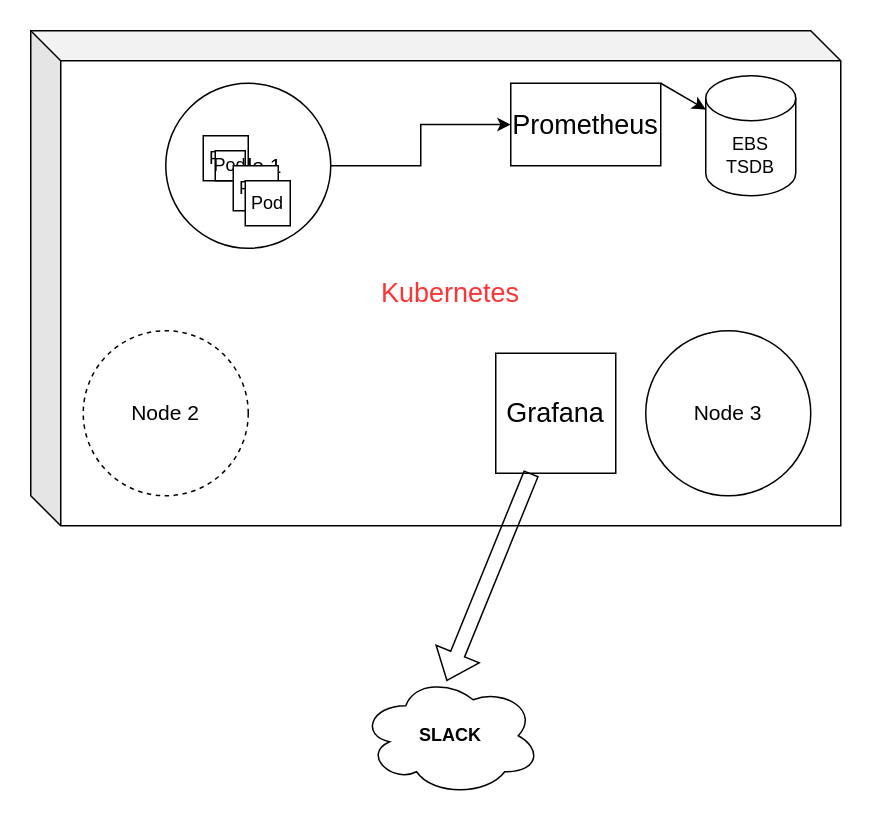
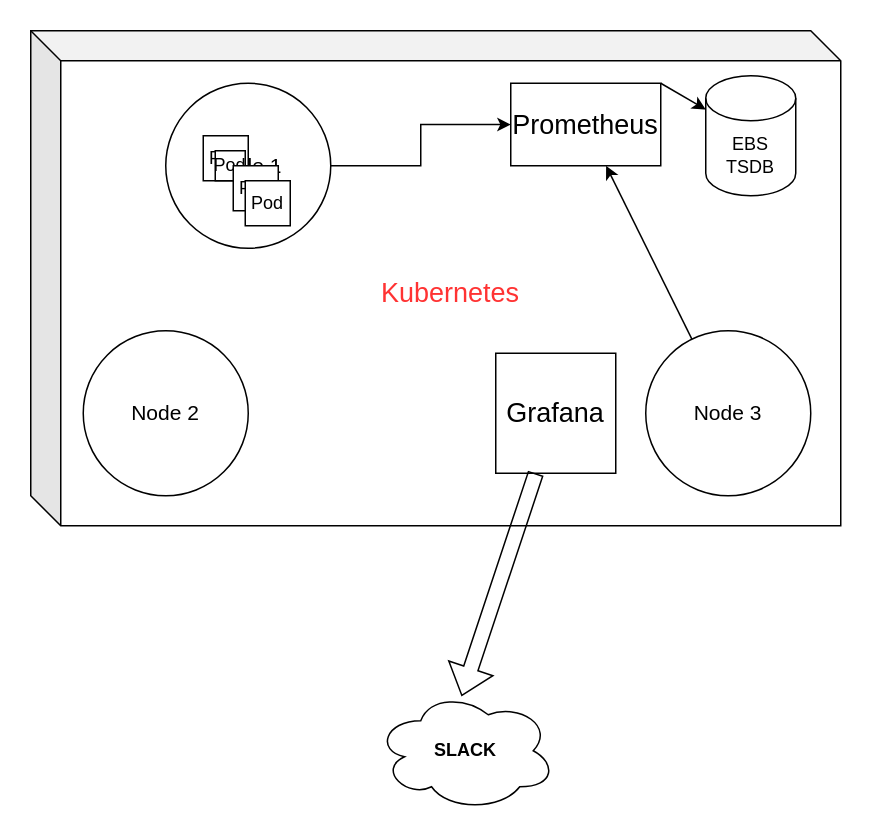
  <mxCell id="0" />
  <mxCell id="1" parent="0" />
  <mxCell id="2" value="&lt;font style=&quot;font-size: 18px; color: rgb(255, 51, 51);&quot;&gt;Kubernetes&lt;/font&gt;" style="shape=cube;whiteSpace=wrap;html=1;boundedLbl=1;backgroundOutline=1;darkOpacity=0.05;darkOpacity2=0.1;" vertex="1" parent="1"><mxGeometry x="20" y="20" width="540" height="330" as="geometry" /></mxCell>
  <mxCell id="3" value="&lt;font style=&quot;font-size: 18px;&quot;&gt;Prometheus&lt;/font&gt;" style="rounded=0;whiteSpace=wrap;html=1;" parent="1" vertex="1"><mxGeometry x="340" y="55" width="100" height="55" as="geometry" /></mxCell>
  <mxCell id="4" value="&lt;div&gt;EBS&lt;/div&gt;&lt;div&gt;TSDB&lt;/div&gt;" style="shape=cylinder3;whiteSpace=wrap;html=1;boundedLbl=1;backgroundOutline=1;size=15;" parent="1" vertex="1"><mxGeometry x="470" y="50" width="60" height="80" as="geometry" /></mxCell>
  <mxCell id="5" value="" style="endArrow=classic;html=1;rounded=0;exitX=1;exitY=0;exitDx=0;exitDy=0;" parent="1" source="3" target="4" edge="1"><mxGeometry width="50" height="50" relative="1" as="geometry"><mxPoint x="470" y="80" as="sourcePoint" /><mxPoint x="360" y="113" as="targetPoint" /></mxGeometry></mxCell>
- <mxCell id="6" value="&lt;font style=&quot;font-size: 14px;&quot;&gt;Node 2&lt;/font&gt;" style="ellipse;whiteSpace=wrap;html=1;aspect=fixed;dashed=1;" vertex="1" parent="1"><mxGeometry x="55" y="220" width="110" height="110" as="geometry" /></mxCell>
+ <mxCell id="6" value="&lt;font style=&quot;font-size: 14px;&quot;&gt;Node 2&lt;/font&gt;" style="ellipse;whiteSpace=wrap;html=1;aspect=fixed;" vertex="1" parent="1"><mxGeometry x="55" y="220" width="110" height="110" as="geometry" /></mxCell>
  <mxCell id="7" value="&lt;font style=&quot;font-size: 14px;&quot;&gt;Node 3&lt;/font&gt;" style="ellipse;whiteSpace=wrap;html=1;aspect=fixed;" vertex="1" parent="1"><mxGeometry x="430" y="220" width="110" height="110" as="geometry" /></mxCell>
  <mxCell id="8" value="" style="edgeStyle=orthogonalEdgeStyle;rounded=0;orthogonalLoop=1;jettySize=auto;html=1;" edge="1" parent="1" source="9" target="3"><mxGeometry relative="1" as="geometry" /></mxCell>
  <mxCell id="9" value="&lt;font style=&quot;font-size: 14px;&quot;&gt;Node 1&lt;/font&gt;" style="ellipse;whiteSpace=wrap;html=1;aspect=fixed;" vertex="1" parent="1"><mxGeometry x="110" y="55" width="110" height="110" as="geometry" /></mxCell>
  <mxCell id="10" value="Pod" style="whiteSpace=wrap;html=1;aspect=fixed;" vertex="1" parent="1"><mxGeometry x="135" y="90" width="30" height="30" as="geometry" /></mxCell>
  <mxCell id="11" value="Pod" style="whiteSpace=wrap;html=1;aspect=fixed;" vertex="1" parent="1"><mxGeometry x="143" y="100" width="20" height="20" as="geometry" /></mxCell>
  <mxCell id="12" value="Pod" style="whiteSpace=wrap;html=1;aspect=fixed;" vertex="1" parent="1"><mxGeometry x="155" y="110" width="30" height="30" as="geometry" /></mxCell>
  <mxCell id="13" value="Pod" style="whiteSpace=wrap;html=1;aspect=fixed;" vertex="1" parent="1"><mxGeometry x="163" y="120" width="30" height="30" as="geometry" /></mxCell>
+ <mxCell id="14" value="" style="endArrow=classic;html=1;rounded=0;" edge="1" parent="1" source="7" target="3"><mxGeometry width="50" height="50" relative="1" as="geometry"><mxPoint x="370" y="140" as="sourcePoint" /><mxPoint x="420" y="90" as="targetPoint" /></mxGeometry></mxCell>
  <mxCell id="15" value="&lt;font style=&quot;font-size: 18px;&quot;&gt;Grafana&lt;/font&gt;" style="whiteSpace=wrap;html=1;aspect=fixed;" vertex="1" parent="1"><mxGeometry x="330" y="235" width="80" height="80" as="geometry" /></mxCell>
- <mxCell id="16" value="&lt;b&gt;SLACK&lt;/b&gt;" style="ellipse;shape=cloud;whiteSpace=wrap;html=1;" vertex="1" parent="1"><mxGeometry x="240" y="450" width="120" height="80" as="geometry" /></mxCell>
+ <mxCell id="16" value="&lt;b&gt;SLACK&lt;/b&gt;" style="ellipse;shape=cloud;whiteSpace=wrap;html=1;" vertex="1" parent="1"><mxGeometry x="250" y="460" width="120" height="80" as="geometry" /></mxCell>
  <mxCell id="17" value="" style="shape=flexArrow;endArrow=classic;html=1;rounded=0;entryX=0.477;entryY=0.045;entryDx=0;entryDy=0;entryPerimeter=0;" edge="1" parent="1" source="15" target="16"><mxGeometry width="50" height="50" relative="1" as="geometry"><mxPoint x="370" y="280" as="sourcePoint" /><mxPoint x="420" y="230" as="targetPoint" /></mxGeometry></mxCell>
